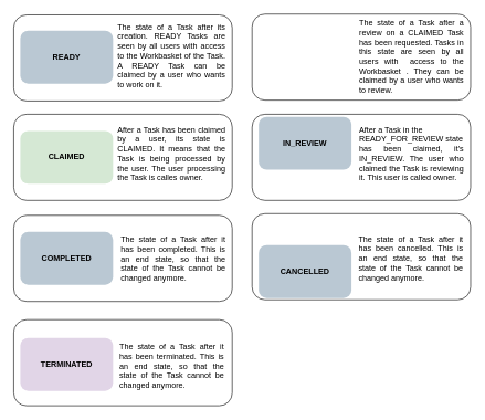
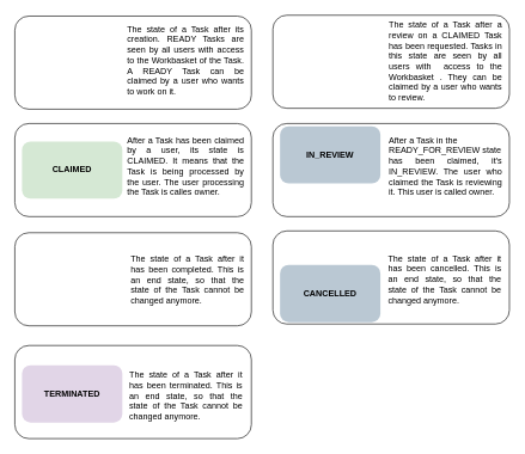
  <mxCell id="0" />
  <mxCell id="1" parent="0" />
  <mxCell id="2" value="" style="rounded=1;whiteSpace=wrap;html=1;fillColor=none;" parent="1" vertex="1"><mxGeometry x="380" y="322" width="330" height="130" as="geometry" /></mxCell>
  <mxCell id="3" value="" style="rounded=1;whiteSpace=wrap;html=1;fillColor=none;" parent="1" vertex="1"><mxGeometry x="380" y="172" width="330" height="130" as="geometry" /></mxCell>
  <mxCell id="4" value="" style="rounded=1;whiteSpace=wrap;html=1;fillColor=none;" parent="1" vertex="1"><mxGeometry y="482" width="330" height="130" as="geometry" x="20" /></mxCell>
  <mxCell id="5" value="" style="rounded=1;whiteSpace=wrap;html=1;fillColor=none;" parent="1" vertex="1"><mxGeometry y="324.5" width="330" height="130" as="geometry" x="20" /></mxCell>
  <mxCell id="6" value="" style="rounded=1;whiteSpace=wrap;html=1;fillColor=none;" parent="1" vertex="1"><mxGeometry y="172" width="330" height="130" as="geometry" x="20" /></mxCell>
  <mxCell id="7" value="" style="rounded=1;whiteSpace=wrap;html=1;fillColor=none;" parent="1" vertex="1"><mxGeometry x="380" y="20.75" width="330" height="130" as="geometry" /></mxCell>
  <mxCell id="8" value="" style="rounded=1;whiteSpace=wrap;html=1;fillColor=none;" parent="1" vertex="1"><mxGeometry y="22" width="330" height="130" as="geometry" x="20" /></mxCell>
  <mxCell id="9" value="&lt;b&gt;CLAIMED&lt;/b&gt;" style="rounded=1;whiteSpace=wrap;html=1;fillColor=#d5e8d4;strokeColor=none;" parent="1" vertex="1"><mxGeometry x="30" y="197" width="140" height="80" as="geometry" /></mxCell>
- <mxCell id="10" value="&lt;b&gt;READY&lt;/b&gt;" style="rounded=1;whiteSpace=wrap;html=1;fillColor=#bac8d3;strokeColor=none;" parent="1" vertex="1"><mxGeometry x="30" y="45.75" width="140" height="80" as="geometry" /></mxCell>
  <mxCell id="11" value="&lt;b&gt;IN_REVIEW&lt;/b&gt;" style="rounded=1;whiteSpace=wrap;html=1;fillColor=#bac8d3;strokeColor=none;" parent="1" vertex="1"><mxGeometry x="390" y="175.75" width="140" height="80" as="geometry" /></mxCell>
- <mxCell id="12" value="&lt;b&gt;COMPLETED&lt;/b&gt;" style="rounded=1;whiteSpace=wrap;html=1;fillColor=#bac8d3;strokeColor=none;" parent="1" vertex="1"><mxGeometry x="30" y="349.5" width="140" height="80" as="geometry" /></mxCell>
  <mxCell id="13" value="&lt;b&gt;CANCELLED&lt;/b&gt;" style="rounded=1;whiteSpace=wrap;html=1;fillColor=#bac8d3;strokeColor=none;" parent="1" vertex="1"><mxGeometry x="390" y="369.5" width="140" height="80" as="geometry" /></mxCell>
  <mxCell id="14" value="&lt;b&gt;TERMINATED&lt;/b&gt;" style="rounded=1;whiteSpace=wrap;html=1;fillColor=#e1d5e7;strokeColor=none;" parent="1" vertex="1"><mxGeometry x="30" y="509.5" width="140" height="80" as="geometry" /></mxCell>
  <mxCell id="15" value="&lt;div style=&quot;text-align: justify&quot;&gt;&lt;span&gt;The state of a Task after its creation. READY Tasks are seen by all users with access to the Workbasket of the Task. A READY Task can be claimed by a user who wants to work on it.&lt;/span&gt;&lt;/div&gt;" style="rounded=0;whiteSpace=wrap;html=1;fillColor=none;align=left;strokeColor=none;verticalAlign=top;" parent="1" vertex="1"><mxGeometry x="175" y="27" width="165" height="120" as="geometry" /></mxCell>
  <mxCell id="16" value="&lt;div style=&quot;text-align: justify&quot;&gt;&lt;span&gt;After a Task has been claimed by a user, its state is CLAIMED. It means that the Task is being processed by the user. The user processing the Task is calles owner.&lt;/span&gt;&lt;/div&gt;" style="rounded=0;whiteSpace=wrap;html=1;fillColor=none;align=left;strokeColor=none;verticalAlign=top;" parent="1" vertex="1"><mxGeometry x="175" y="182" width="165" height="107.5" as="geometry" /></mxCell>
  <mxCell id="17" value="&lt;div style=&quot;text-align: justify&quot;&gt;&lt;span&gt;The state of a Task after it has been completed. This is an end state, so that the state of the Task cannot be changed anymore.&lt;/span&gt;&lt;/div&gt;" style="rounded=0;whiteSpace=wrap;html=1;fillColor=none;align=left;strokeColor=none;verticalAlign=top;" parent="1" vertex="1"><mxGeometry x="180" y="348.25" width="160" height="80" as="geometry" /></mxCell>
  <mxCell id="18" value="&lt;div style=&quot;text-align: justify&quot;&gt;&lt;span&gt;The state of a Task after it has been terminated.&amp;nbsp;&lt;/span&gt;&lt;span&gt;This is an end state, so that the state of the Task cannot be changed anymore.&lt;/span&gt;&lt;/div&gt;" style="rounded=0;whiteSpace=wrap;html=1;fillColor=none;align=right;strokeColor=none;verticalAlign=top;" parent="1" vertex="1"><mxGeometry x="180" y="509.5" width="160" height="80" as="geometry" /></mxCell>
  <mxCell id="19" value="&lt;div style=&quot;text-align: justify&quot;&gt;&lt;span&gt;The state of a Task after a review on a CLAIMED Task has been requested. Tasks in this state are seen by all users with&amp;nbsp; access to the Workbasket . They can be claimed by a user who wants to review.&lt;/span&gt;&lt;/div&gt;&lt;div style=&quot;text-align: justify&quot;&gt;&lt;span&gt;&amp;nbsp;&lt;/span&gt;&lt;/div&gt;" style="rounded=0;whiteSpace=wrap;html=1;fillColor=none;align=left;strokeColor=none;verticalAlign=top;" parent="1" vertex="1"><mxGeometry x="540" y="20.75" width="160" height="120" as="geometry" /></mxCell>
  <mxCell id="20" value="&lt;div style=&quot;text-align: justify&quot;&gt;&lt;span&gt;After a Task in the&amp;nbsp;&lt;/span&gt;&lt;/div&gt;&lt;span style=&quot;text-align: justify&quot;&gt;READY_FOR_REVIEW state&lt;/span&gt;&lt;div style=&quot;text-align: justify&quot;&gt;&lt;span&gt;has been claimed, it's IN_REVIEW. The user who claimed the Task is reviewing it. This user is called owner.&lt;/span&gt;&lt;/div&gt;" style="rounded=0;whiteSpace=wrap;html=1;fillColor=none;align=left;strokeColor=none;verticalAlign=top;" parent="1" vertex="1"><mxGeometry x="540" y="182" width="160" height="110" as="geometry" /></mxCell>
  <mxCell id="21" value="&lt;div style=&quot;text-align: justify&quot;&gt;&lt;span&gt;The state of a Task after it has been cancelled.&amp;nbsp;&lt;/span&gt;&lt;span&gt;This is an end state, so that the state of the Task cannot be changed anymore.&lt;/span&gt;&lt;/div&gt;" style="rounded=0;whiteSpace=wrap;html=1;fillColor=none;align=center;strokeColor=none;verticalAlign=top;" parent="1" vertex="1"><mxGeometry x="540" y="347" width="160" height="80" as="geometry" /></mxCell>
